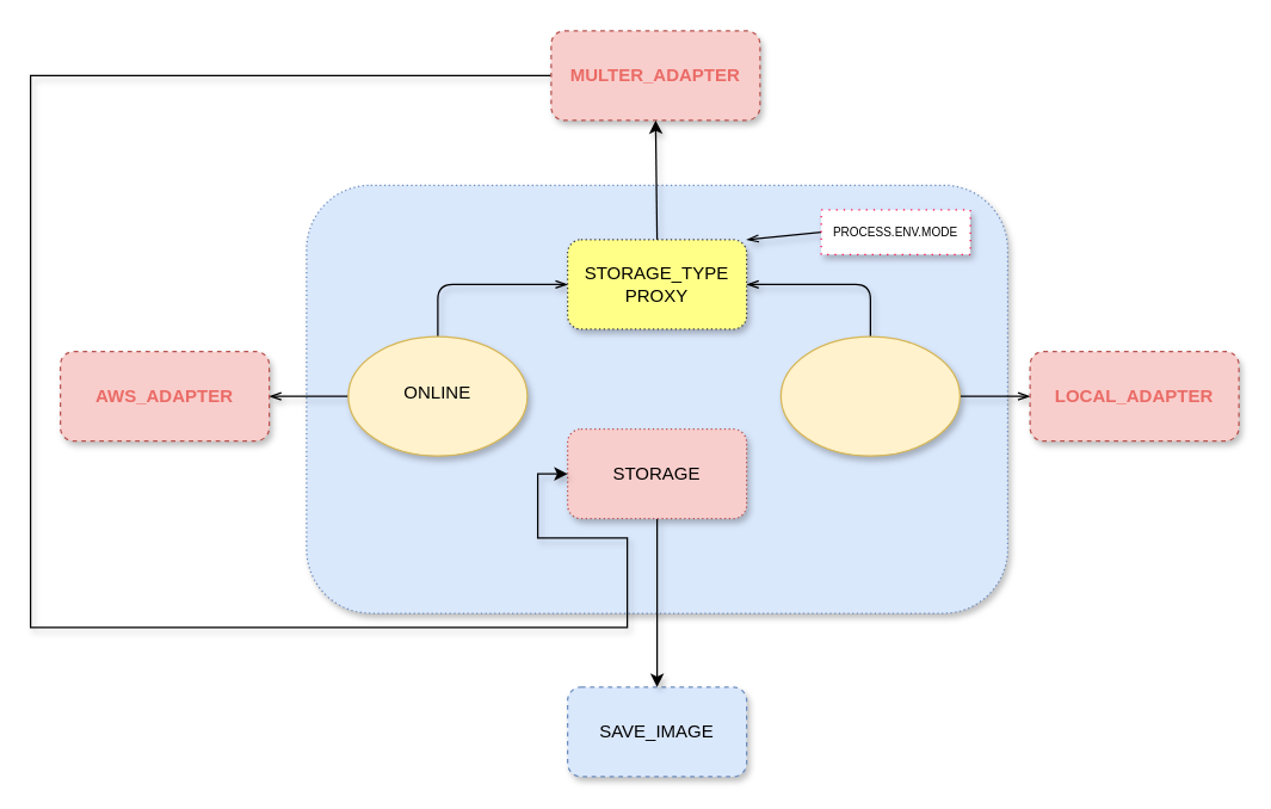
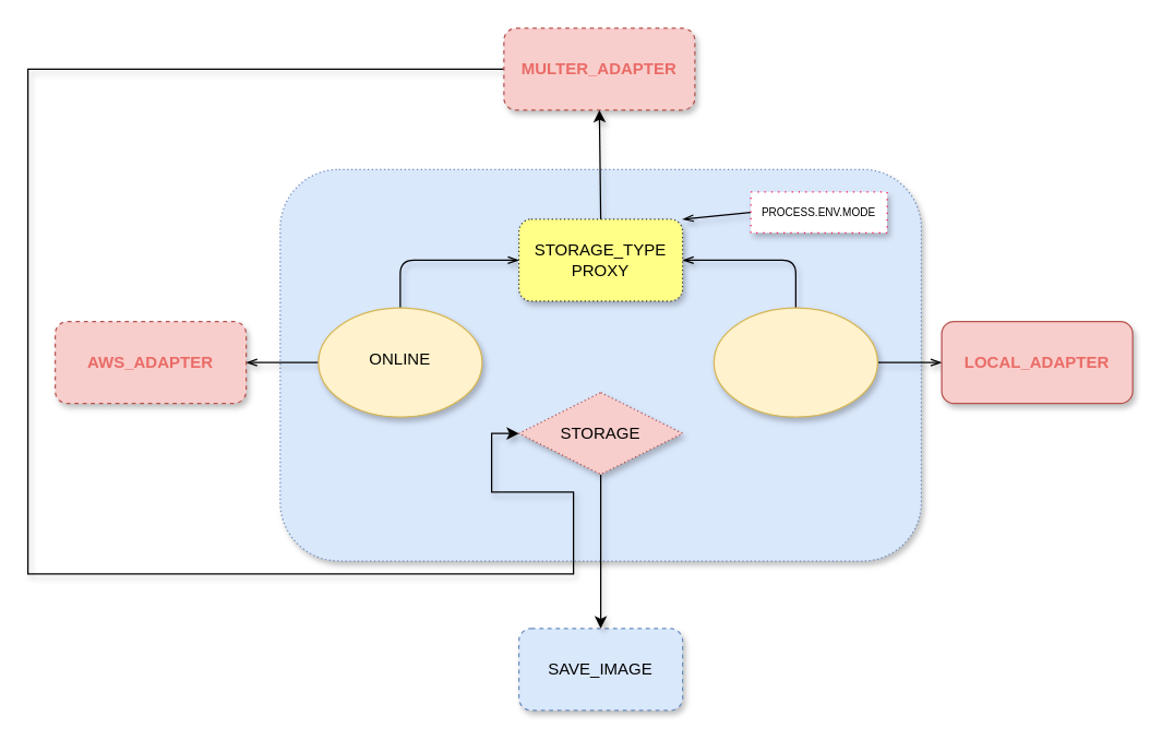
  <mxCell id="0" />
  <mxCell id="1" parent="0" />
  <mxCell id="2" value="" style="rounded=1;whiteSpace=wrap;html=1;shadow=1;dashed=1;dashPattern=1 2;fillColor=#dae8fc;strokeColor=#6c8ebf;" vertex="1" parent="1"><mxGeometry x="205" y="123.5" width="470" height="287" as="geometry" /></mxCell>
  <mxCell id="3" style="rounded=0;orthogonalLoop=1;jettySize=auto;html=1;exitX=0.5;exitY=0;exitDx=0;exitDy=0;entryX=0.5;entryY=0;entryDx=0;entryDy=0;shadow=1;endArrow=classic;endFill=1;strokeColor=none;" edge="1" parent="1" source="7" target="10"><mxGeometry relative="1" as="geometry" /></mxCell>
  <mxCell id="4" style="edgeStyle=none;rounded=1;orthogonalLoop=1;jettySize=auto;html=1;exitX=0.5;exitY=0;exitDx=0;exitDy=0;entryX=0.5;entryY=0;entryDx=0;entryDy=0;shadow=1;endArrow=classic;endFill=1;shape=link;strokeColor=none;" edge="1" parent="1" source="7" target="10"><mxGeometry relative="1" as="geometry" /></mxCell>
  <mxCell id="5" style="edgeStyle=none;rounded=1;orthogonalLoop=1;jettySize=auto;html=1;exitX=0.5;exitY=0;exitDx=0;exitDy=0;entryX=0;entryY=0.5;entryDx=0;entryDy=0;shadow=1;endArrow=openThin;endFill=0;" edge="1" parent="1" source="7" target="18"><mxGeometry relative="1" as="geometry"><Array as="points"><mxPoint x="293" y="190" /></Array></mxGeometry></mxCell>
  <mxCell id="6" style="edgeStyle=none;rounded=1;orthogonalLoop=1;jettySize=auto;html=1;exitX=0;exitY=0.5;exitDx=0;exitDy=0;entryX=1;entryY=0.5;entryDx=0;entryDy=0;shadow=1;endArrow=openThin;endFill=0;fontColor=#EA6B66;" edge="1" parent="1" source="7" target="22"><mxGeometry relative="1" as="geometry" /></mxCell>
  <mxCell id="7" value="" style="ellipse;whiteSpace=wrap;html=1;fillColor=#fff2cc;strokeColor=#d6b656;shadow=1;" vertex="1" parent="1"><mxGeometry x="233" y="225" width="120" height="80" as="geometry" /></mxCell>
  <mxCell id="8" style="edgeStyle=none;rounded=1;orthogonalLoop=1;jettySize=auto;html=1;exitX=0.5;exitY=0;exitDx=0;exitDy=0;entryX=1;entryY=0.5;entryDx=0;entryDy=0;shadow=1;endArrow=openThin;endFill=0;" edge="1" parent="1" source="10" target="18"><mxGeometry relative="1" as="geometry"><Array as="points"><mxPoint x="583" y="190" /></Array></mxGeometry></mxCell>
  <mxCell id="9" style="edgeStyle=none;rounded=1;orthogonalLoop=1;jettySize=auto;html=1;exitX=1;exitY=0.5;exitDx=0;exitDy=0;entryX=0;entryY=0.5;entryDx=0;entryDy=0;shadow=1;endArrow=openThin;endFill=0;fontColor=#EA6B66;" edge="1" parent="1" source="10" target="21"><mxGeometry relative="1" as="geometry" /></mxCell>
  <mxCell id="10" value="" style="ellipse;whiteSpace=wrap;html=1;fillColor=#fff2cc;strokeColor=#d6b656;shadow=1;" vertex="1" parent="1"><mxGeometry x="523" y="225" width="120" height="80" as="geometry" /></mxCell>
  <mxCell id="11" value="ONLINE" style="text;html=1;strokeColor=none;fillColor=none;align=center;verticalAlign=middle;whiteSpace=wrap;rounded=0;shadow=1;" vertex="1" parent="1"><mxGeometry x="273" y="253" width="40" height="20" as="geometry" /></mxCell>
  <mxCell id="12" value="SAVE_IMAGE" style="rounded=1;whiteSpace=wrap;html=1;dashed=1;fillColor=#dae8fc;strokeColor=#6c8ebf;shadow=1;" vertex="1" parent="1"><mxGeometry x="380" y="460" width="120" height="60" as="geometry" /></mxCell>
  <mxCell id="13" style="edgeStyle=orthogonalEdgeStyle;rounded=0;orthogonalLoop=1;jettySize=auto;html=1;exitX=0.5;exitY=1;exitDx=0;exitDy=0;entryX=0.5;entryY=0;entryDx=0;entryDy=0;shadow=1;endArrow=classic;endFill=1;" edge="1" parent="1" source="14" target="12"><mxGeometry relative="1" as="geometry" /></mxCell>
- <mxCell id="14" value="STORAGE" style="rounded=1;whiteSpace=wrap;html=1;shadow=1;dashed=1;dashPattern=1 2;fillColor=#f8cecc;strokeColor=#b85450;" vertex="1" parent="1"><mxGeometry x="380" y="287" width="120" height="60" as="geometry" /></mxCell>
+ <mxCell id="14" value="STORAGE" style="rhombus;whiteSpace=wrap;html=1;shadow=1;dashed=1;dashPattern=1 2;fillColor=#f8cecc;strokeColor=#b85450;" vertex="1" parent="1"><mxGeometry x="380" y="287" width="120" height="60" as="geometry" /></mxCell>
  <mxCell id="15" style="edgeStyle=orthogonalEdgeStyle;rounded=0;orthogonalLoop=1;jettySize=auto;html=1;exitX=0;exitY=0.5;exitDx=0;exitDy=0;entryX=0;entryY=0.5;entryDx=0;entryDy=0;shadow=1;endArrow=classic;endFill=1;" edge="1" parent="1" source="16" target="14"><mxGeometry relative="1" as="geometry"><Array as="points"><mxPoint y="50" x="20" /><mxPoint y="420" x="20" /><mxPoint x="420" y="420" /><mxPoint x="420" y="360" /><mxPoint x="360" y="360" /><mxPoint x="360" y="317" /></Array></mxGeometry></mxCell>
  <mxCell id="16" value="MULTER_ADAPTER" style="rounded=1;whiteSpace=wrap;html=1;shadow=1;dashed=1;fillColor=#f8cecc;strokeColor=#b85450;fontColor=#EA6B66;fontStyle=1" vertex="1" parent="1"><mxGeometry x="369" y="20" width="140" height="60" as="geometry" /></mxCell>
  <mxCell id="17" style="edgeStyle=none;rounded=1;orthogonalLoop=1;jettySize=auto;html=1;exitX=0.5;exitY=0;exitDx=0;exitDy=0;entryX=0.5;entryY=1;entryDx=0;entryDy=0;shadow=1;endArrow=classic;endFill=1;" edge="1" parent="1" source="18" target="16"><mxGeometry relative="1" as="geometry" /></mxCell>
  <mxCell id="18" value="STORAGE_TYPE&lt;br&gt;PROXY" style="rounded=1;whiteSpace=wrap;html=1;shadow=1;dashed=1;dashPattern=1 2;fillColor=#ffff88;strokeColor=#36393d;" vertex="1" parent="1"><mxGeometry x="380" y="160" width="120" height="60" as="geometry" /></mxCell>
  <mxCell id="19" style="edgeStyle=none;rounded=1;orthogonalLoop=1;jettySize=auto;html=1;exitX=0;exitY=0.5;exitDx=0;exitDy=0;entryX=1;entryY=0;entryDx=0;entryDy=0;shadow=1;endArrow=openThin;endFill=0;" edge="1" parent="1" source="20" target="18"><mxGeometry relative="1" as="geometry" /></mxCell>
  <mxCell id="20" value="&lt;p style=&quot;line-height: 70%&quot;&gt;&lt;font style=&quot;font-size: 8px&quot;&gt;PROCESS.ENV.MODE&lt;/font&gt;&lt;/p&gt;" style="rounded=0;whiteSpace=wrap;html=1;shadow=1;dashed=1;dashPattern=1 4;strokeColor=#FF0F4F;" vertex="1" parent="1"><mxGeometry x="550" y="140" width="100" height="30" as="geometry" /></mxCell>
- <mxCell id="21" value="LOCAL_ADAPTER" style="rounded=1;whiteSpace=wrap;html=1;shadow=1;dashed=1;fillColor=#f8cecc;strokeColor=#b85450;fontColor=#EA6B66;fontStyle=1" vertex="1" parent="1"><mxGeometry x="690" y="235" width="140" height="60" as="geometry" /></mxCell>
+ <mxCell id="21" value="LOCAL_ADAPTER" style="rounded=1;whiteSpace=wrap;html=1;shadow=1;dashed=0;fillColor=#f8cecc;strokeColor=#b85450;fontColor=#EA6B66;fontStyle=1;" vertex="1" parent="1"><mxGeometry x="690" y="235" width="140" height="60" as="geometry" /></mxCell>
  <mxCell id="22" value="AWS_ADAPTER" style="rounded=1;whiteSpace=wrap;html=1;shadow=1;dashed=1;fillColor=#f8cecc;strokeColor=#b85450;fontColor=#EA6B66;fontStyle=1" vertex="1" parent="1"><mxGeometry x="40" y="235" width="140" height="60" as="geometry" /></mxCell>
